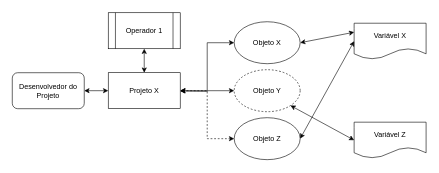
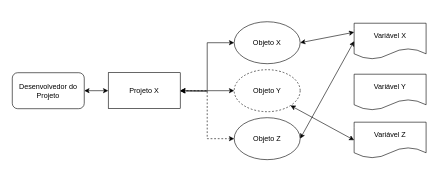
  <mxCell id="0" />
  <mxCell id="1" parent="0" />
  <mxCell id="2" style="edgeStyle=orthogonalEdgeStyle;rounded=0;orthogonalLoop=1;jettySize=auto;html=1;exitX=1;exitY=0.5;exitDx=0;exitDy=0;entryX=0;entryY=0.5;entryDx=0;entryDy=0;startArrow=classic;startFill=1;" edge="1" parent="1" source="3" target="4"><mxGeometry relative="1" as="geometry" /></mxCell>
  <mxCell id="3" value="Projeto X" style="rounded=0;whiteSpace=wrap;html=1;" vertex="1" parent="1"><mxGeometry x="180" y="120.5" width="120" height="60" as="geometry" /></mxCell>
  <mxCell id="4" value="Objeto X" style="ellipse;whiteSpace=wrap;html=1;" vertex="1" parent="1"><mxGeometry x="390" y="35.5" width="110" height="70" as="geometry" /></mxCell>
  <mxCell id="5" style="edgeStyle=orthogonalEdgeStyle;rounded=0;orthogonalLoop=1;jettySize=auto;html=1;exitX=0;exitY=0.5;exitDx=0;exitDy=0;startArrow=classic;startFill=1;" edge="1" parent="1" source="6"><mxGeometry relative="1" as="geometry"><mxPoint x="300" y="151" as="targetPoint" /></mxGeometry></mxCell>
  <mxCell id="6" value="Objeto Y" style="ellipse;whiteSpace=wrap;html=1;dashed=1;" vertex="1" parent="1"><mxGeometry x="390" y="115.5" width="110" height="70" as="geometry" /></mxCell>
  <mxCell id="7" style="edgeStyle=orthogonalEdgeStyle;rounded=0;orthogonalLoop=1;jettySize=auto;html=1;exitX=0;exitY=0.5;exitDx=0;exitDy=0;entryX=1;entryY=0.5;entryDx=0;entryDy=0;startArrow=classic;startFill=1;dashed=1;" edge="1" parent="1" source="8" target="3"><mxGeometry relative="1" as="geometry" /></mxCell>
  <mxCell id="8" value="Objeto Z" style="ellipse;whiteSpace=wrap;html=1;" vertex="1" parent="1"><mxGeometry x="390" y="195.5" width="110" height="70" as="geometry" /></mxCell>
  <mxCell id="9" value="Variável X" style="shape=document;whiteSpace=wrap;html=1;boundedLbl=1;" vertex="1" parent="1"><mxGeometry x="590" y="38" width="120" height="60" as="geometry" /></mxCell>
+ <mxCell id="10" value="Variável Y" style="shape=document;whiteSpace=wrap;html=1;boundedLbl=1;" vertex="1" parent="1"><mxGeometry x="590" y="123" width="120" height="60" as="geometry" /></mxCell>
  <mxCell id="11" value="Variável Z" style="shape=document;whiteSpace=wrap;html=1;boundedLbl=1;" vertex="1" parent="1"><mxGeometry x="590" y="203" width="120" height="60" as="geometry" /></mxCell>
  <mxCell id="12" value="" style="endArrow=classic;html=1;exitX=0;exitY=0.25;exitDx=0;exitDy=0;entryX=1;entryY=0.5;entryDx=0;entryDy=0;startArrow=classic;startFill=1;" edge="1" parent="1" source="9" target="4"><mxGeometry width="50" height="50" relative="1" as="geometry"><mxPoint x="180" y="335.5" as="sourcePoint" /><mxPoint x="230" y="285.5" as="targetPoint" /></mxGeometry></mxCell>
  <mxCell id="13" value="" style="endArrow=classic;html=1;exitX=0;exitY=0.5;exitDx=0;exitDy=0;entryX=1;entryY=0.5;entryDx=0;entryDy=0;startArrow=classic;startFill=1;" edge="1" parent="1" source="9" target="8"><mxGeometry width="50" height="50" relative="1" as="geometry"><mxPoint x="180" y="335.5" as="sourcePoint" /><mxPoint x="230" y="285.5" as="targetPoint" /></mxGeometry></mxCell>
  <mxCell id="14" value="" style="endArrow=classic;html=1;exitX=0;exitY=0.5;exitDx=0;exitDy=0;entryX=1;entryY=1;entryDx=0;entryDy=0;startArrow=classic;startFill=1;" edge="1" parent="1" source="11" target="6"><mxGeometry width="50" height="50" relative="1" as="geometry"><mxPoint x="180" y="335.5" as="sourcePoint" /><mxPoint x="230" y="285.5" as="targetPoint" /></mxGeometry></mxCell>
- <mxCell id="15" value="Operador 1" style="shape=process;whiteSpace=wrap;html=1;backgroundOutline=1;" vertex="1" parent="1"><mxGeometry x="180" y="20.5" width="120" height="60" as="geometry" /></mxCell>
  <mxCell id="16" value="Desenvolvedor do Projeto" style="rounded=1;whiteSpace=wrap;html=1;" vertex="1" parent="1"><mxGeometry x="20" y="120.5" width="120" height="60" as="geometry" /></mxCell>
- <mxCell id="17" value="" style="endArrow=classic;startArrow=classic;html=1;entryX=0.5;entryY=1;entryDx=0;entryDy=0;exitX=0.5;exitY=0;exitDx=0;exitDy=0;" edge="1" parent="1" source="3" target="15"><mxGeometry width="50" height="50" relative="1" as="geometry"><mxPoint x="20" y="353" as="sourcePoint" /><mxPoint x="70" y="303" as="targetPoint" /></mxGeometry></mxCell>
  <mxCell id="18" value="" style="endArrow=classic;startArrow=classic;html=1;entryX=0;entryY=0.5;entryDx=0;entryDy=0;exitX=1;exitY=0.5;exitDx=0;exitDy=0;" edge="1" parent="1" source="16" target="3"><mxGeometry width="50" height="50" relative="1" as="geometry"><mxPoint x="20" y="353" as="sourcePoint" /><mxPoint x="70" y="303" as="targetPoint" /></mxGeometry></mxCell>
